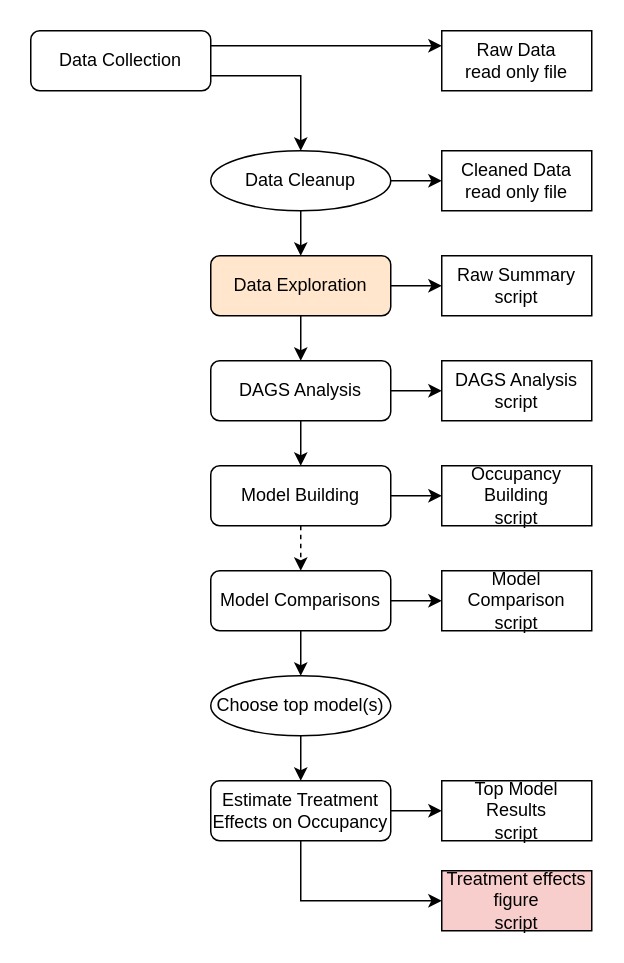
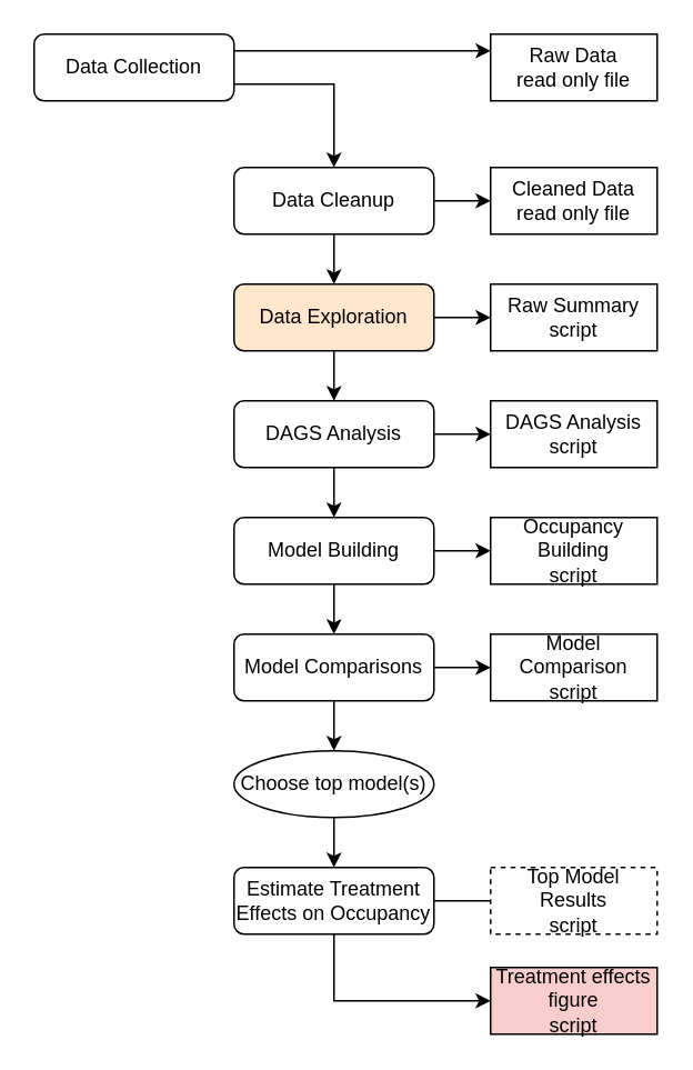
  <mxCell id="0" />
  <mxCell id="1" parent="0" />
  <mxCell id="2" style="edgeStyle=orthogonalEdgeStyle;rounded=0;orthogonalLoop=1;jettySize=auto;html=1;exitX=1;exitY=0.25;exitDx=0;exitDy=0;entryX=0;entryY=0.25;entryDx=0;entryDy=0;" edge="1" parent="1" source="3" target="8"><mxGeometry relative="1" as="geometry"><mxPoint x="260" y="30" as="targetPoint" /></mxGeometry></mxCell>
  <mxCell id="3" value="Data Collection" style="rounded=1;whiteSpace=wrap;html=1;fontSize=12;glass=0;strokeWidth=1;shadow=0;" parent="1" vertex="1"><mxGeometry x="20" y="20" width="120" height="40" as="geometry" /></mxCell>
  <mxCell id="4" value="Cleaned Data&lt;br&gt;read only file" style="rounded=0;whiteSpace=wrap;html=1;" vertex="1" parent="1"><mxGeometry x="294" y="100" width="100" height="40" as="geometry" /></mxCell>
  <mxCell id="5" style="edgeStyle=orthogonalEdgeStyle;rounded=0;orthogonalLoop=1;jettySize=auto;html=1;exitX=1;exitY=0.5;exitDx=0;exitDy=0;entryX=0;entryY=0.5;entryDx=0;entryDy=0;" edge="1" parent="1" source="7" target="13"><mxGeometry relative="1" as="geometry" /></mxCell>
  <mxCell id="6" style="edgeStyle=orthogonalEdgeStyle;rounded=0;orthogonalLoop=1;jettySize=auto;html=1;exitX=0.5;exitY=1;exitDx=0;exitDy=0;entryX=0.5;entryY=0;entryDx=0;entryDy=0;" edge="1" parent="1" source="7" target="12"><mxGeometry relative="1" as="geometry" /></mxCell>
  <mxCell id="7" value="Data Exploration" style="rounded=1;whiteSpace=wrap;html=1;fillColor=#ffe6cc;" vertex="1" parent="1"><mxGeometry x="140" y="170" width="120" height="40" as="geometry" /></mxCell>
  <mxCell id="8" value="Raw Data&lt;br&gt;read only file" style="rounded=0;whiteSpace=wrap;html=1;" vertex="1" parent="1"><mxGeometry x="294" y="20" width="100" height="40" as="geometry" /></mxCell>
  <mxCell id="9" value="DAGS Analysis&lt;br&gt;script" style="rounded=0;whiteSpace=wrap;html=1;" vertex="1" parent="1"><mxGeometry x="294" y="240" width="100" height="40" as="geometry" /></mxCell>
  <mxCell id="10" style="edgeStyle=orthogonalEdgeStyle;rounded=0;orthogonalLoop=1;jettySize=auto;html=1;exitX=1;exitY=0.5;exitDx=0;exitDy=0;entryX=0;entryY=0.5;entryDx=0;entryDy=0;" edge="1" parent="1" source="12" target="9"><mxGeometry relative="1" as="geometry" /></mxCell>
  <mxCell id="11" style="edgeStyle=orthogonalEdgeStyle;rounded=0;orthogonalLoop=1;jettySize=auto;html=1;exitX=0.5;exitY=1;exitDx=0;exitDy=0;entryX=0.5;entryY=0;entryDx=0;entryDy=0;" edge="1" parent="1" source="12" target="16"><mxGeometry relative="1" as="geometry" /></mxCell>
  <mxCell id="12" value="DAGS Analysis" style="rounded=1;whiteSpace=wrap;html=1;" vertex="1" parent="1"><mxGeometry x="140" y="240" width="120" height="40" as="geometry" /></mxCell>
  <mxCell id="13" value="Raw Summary&lt;br&gt;script" style="rounded=0;whiteSpace=wrap;html=1;" vertex="1" parent="1"><mxGeometry x="294" y="170" width="100" height="40" as="geometry" /></mxCell>
  <mxCell id="14" style="edgeStyle=orthogonalEdgeStyle;rounded=0;orthogonalLoop=1;jettySize=auto;html=1;exitX=1;exitY=0.5;exitDx=0;exitDy=0;entryX=0;entryY=0.5;entryDx=0;entryDy=0;" edge="1" parent="1" source="16" target="21"><mxGeometry relative="1" as="geometry" /></mxCell>
- <mxCell id="15" style="edgeStyle=orthogonalEdgeStyle;rounded=0;orthogonalLoop=1;jettySize=auto;html=1;exitX=0.5;exitY=1;exitDx=0;exitDy=0;entryX=0.5;entryY=0;entryDx=0;entryDy=0;dashed=1;" edge="1" parent="1" source="16" target="20"><mxGeometry relative="1" as="geometry" /></mxCell>
+ <mxCell id="15" style="edgeStyle=orthogonalEdgeStyle;rounded=0;orthogonalLoop=1;jettySize=auto;html=1;exitX=0.5;exitY=1;exitDx=0;exitDy=0;entryX=0.5;entryY=0;entryDx=0;entryDy=0;" edge="1" parent="1" source="16" target="20"><mxGeometry relative="1" as="geometry" /></mxCell>
  <mxCell id="16" value="Model Building" style="rounded=1;whiteSpace=wrap;html=1;" vertex="1" parent="1"><mxGeometry x="140" y="310" width="120" height="40" as="geometry" /></mxCell>
  <mxCell id="17" value="Model Comparison&lt;br&gt;script" style="rounded=0;whiteSpace=wrap;html=1;" vertex="1" parent="1"><mxGeometry x="294" y="380" width="100" height="40" as="geometry" /></mxCell>
  <mxCell id="18" style="edgeStyle=orthogonalEdgeStyle;rounded=0;orthogonalLoop=1;jettySize=auto;html=1;exitX=1;exitY=0.5;exitDx=0;exitDy=0;entryX=0;entryY=0.5;entryDx=0;entryDy=0;" edge="1" parent="1" source="20" target="17"><mxGeometry relative="1" as="geometry" /></mxCell>
  <mxCell id="19" style="edgeStyle=orthogonalEdgeStyle;rounded=0;orthogonalLoop=1;jettySize=auto;html=1;exitX=0.5;exitY=1;exitDx=0;exitDy=0;entryX=0.5;entryY=0;entryDx=0;entryDy=0;" edge="1" parent="1" source="20" target="30"><mxGeometry relative="1" as="geometry" /></mxCell>
  <mxCell id="20" value="Model Comparisons" style="rounded=1;whiteSpace=wrap;html=1;" vertex="1" parent="1"><mxGeometry x="140" y="380" width="120" height="40" as="geometry" /></mxCell>
  <mxCell id="21" value="Occupancy Building&lt;br&gt;script" style="rounded=0;whiteSpace=wrap;html=1;" vertex="1" parent="1"><mxGeometry x="294" y="310" width="100" height="40" as="geometry" /></mxCell>
  <mxCell id="22" value="" style="edgeStyle=orthogonalEdgeStyle;rounded=0;orthogonalLoop=1;jettySize=auto;html=1;exitX=1;exitY=0.75;exitDx=0;exitDy=0;" edge="1" parent="1" source="3" target="25"><mxGeometry relative="1" as="geometry"><mxPoint x="210" y="100" as="targetPoint" /><mxPoint x="140" y="50" as="sourcePoint" /></mxGeometry></mxCell>
  <mxCell id="23" style="edgeStyle=orthogonalEdgeStyle;rounded=0;orthogonalLoop=1;jettySize=auto;html=1;exitX=1;exitY=0.5;exitDx=0;exitDy=0;entryX=0;entryY=0.5;entryDx=0;entryDy=0;" edge="1" parent="1" source="25" target="4"><mxGeometry relative="1" as="geometry" /></mxCell>
  <mxCell id="24" style="edgeStyle=orthogonalEdgeStyle;rounded=0;orthogonalLoop=1;jettySize=auto;html=1;exitX=0.5;exitY=1;exitDx=0;exitDy=0;entryX=0.5;entryY=0;entryDx=0;entryDy=0;" edge="1" parent="1" source="25" target="7"><mxGeometry relative="1" as="geometry" /></mxCell>
- <mxCell id="25" value="Data Cleanup" style="ellipse;whiteSpace=wrap;html=1;" vertex="1" parent="1"><mxGeometry x="140" y="100" width="120" height="40" as="geometry" /></mxCell>
- <mxCell id="26" style="edgeStyle=orthogonalEdgeStyle;rounded=0;orthogonalLoop=1;jettySize=auto;html=1;exitX=1;exitY=0.5;exitDx=0;exitDy=0;entryX=0;entryY=0.5;entryDx=0;entryDy=0;" edge="1" parent="1" source="28" target="31"><mxGeometry relative="1" as="geometry" /></mxCell>
+ <mxCell id="25" value="Data Cleanup" style="rounded=1;whiteSpace=wrap;html=1;" vertex="1" parent="1"><mxGeometry x="140" y="100" width="120" height="40" as="geometry" /></mxCell>
+ <mxCell id="26" style="edgeStyle=orthogonalEdgeStyle;rounded=0;orthogonalLoop=1;jettySize=auto;html=1;exitX=1;exitY=0.5;exitDx=0;exitDy=0;entryX=0;entryY=0.5;entryDx=0;entryDy=0;endArrow=none;" edge="1" parent="1" source="28" target="31"><mxGeometry relative="1" as="geometry" /></mxCell>
  <mxCell id="27" style="edgeStyle=orthogonalEdgeStyle;rounded=0;orthogonalLoop=1;jettySize=auto;html=1;exitX=0.5;exitY=1;exitDx=0;exitDy=0;entryX=0;entryY=0.5;entryDx=0;entryDy=0;" edge="1" parent="1" source="28" target="32"><mxGeometry relative="1" as="geometry" /></mxCell>
  <mxCell id="28" value="Estimate Treatment Effects on Occupancy" style="rounded=1;whiteSpace=wrap;html=1;" vertex="1" parent="1"><mxGeometry x="140" y="520" width="120" height="40" as="geometry" /></mxCell>
  <mxCell id="29" style="edgeStyle=orthogonalEdgeStyle;rounded=0;orthogonalLoop=1;jettySize=auto;html=1;entryX=0.5;entryY=0;entryDx=0;entryDy=0;exitX=0.5;exitY=1;exitDx=0;exitDy=0;" edge="1" parent="1" source="30" target="28"><mxGeometry relative="1" as="geometry"><mxPoint x="260" y="470" as="sourcePoint" /></mxGeometry></mxCell>
  <mxCell id="30" value="Choose top model(s)" style="ellipse;whiteSpace=wrap;html=1;" vertex="1" parent="1"><mxGeometry x="140" y="450" width="120" height="40" as="geometry" /></mxCell>
- <mxCell id="31" value="Top Model Results&lt;br&gt;script" style="rounded=0;whiteSpace=wrap;html=1;" vertex="1" parent="1"><mxGeometry x="294" y="520" width="100" height="40" as="geometry" /></mxCell>
+ <mxCell id="31" value="Top Model Results&lt;br&gt;script" style="rounded=0;whiteSpace=wrap;html=1;dashed=1;" vertex="1" parent="1"><mxGeometry x="294" y="520" width="100" height="40" as="geometry" /></mxCell>
  <mxCell id="32" value="Treatment effects figure&lt;br&gt;script" style="rounded=0;whiteSpace=wrap;html=1;fillColor=#f8cecc;" vertex="1" parent="1"><mxGeometry x="294" y="580" width="100" height="40" as="geometry" /></mxCell>
